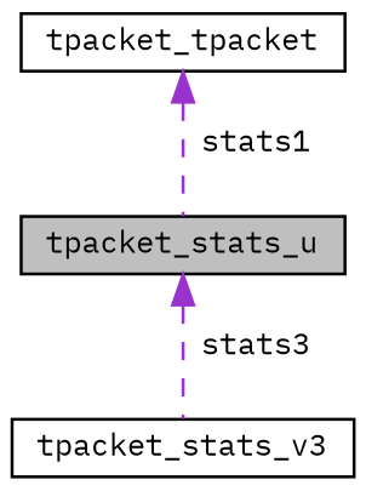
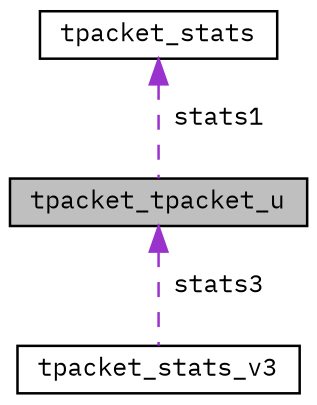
  digraph {
    fontname="IBM Plex Mono"
    node [color=black fillcolor=white fontname="IBM Plex Mono" fontsize=10 shape=record style=filled]
    edge [color=darkorchid3 dir=back fontname="IBM Plex Mono" fontsize=10 labelfontname=Helvetica labelfontsize=10 style=dashed]
-   n1 [fillcolor=grey75 fontcolor=black height=0.2 label=tpacket_stats_u width=0.4]
+   n1 [fillcolor=grey75 fontcolor=black height=0.2 label=tpacket_tpacket_u width=0.4]
    n2 [height=0.2 label=tpacket_stats_v3 width=0.4]
-   n3 [height=0.2 label=tpacket_tpacket width=0.4]
+   n3 [height=0.2 label=tpacket_stats width=0.4]
    n1 -> n2 [label=" stats3"]
    n3 -> n1 [label=" stats1"]
  }
